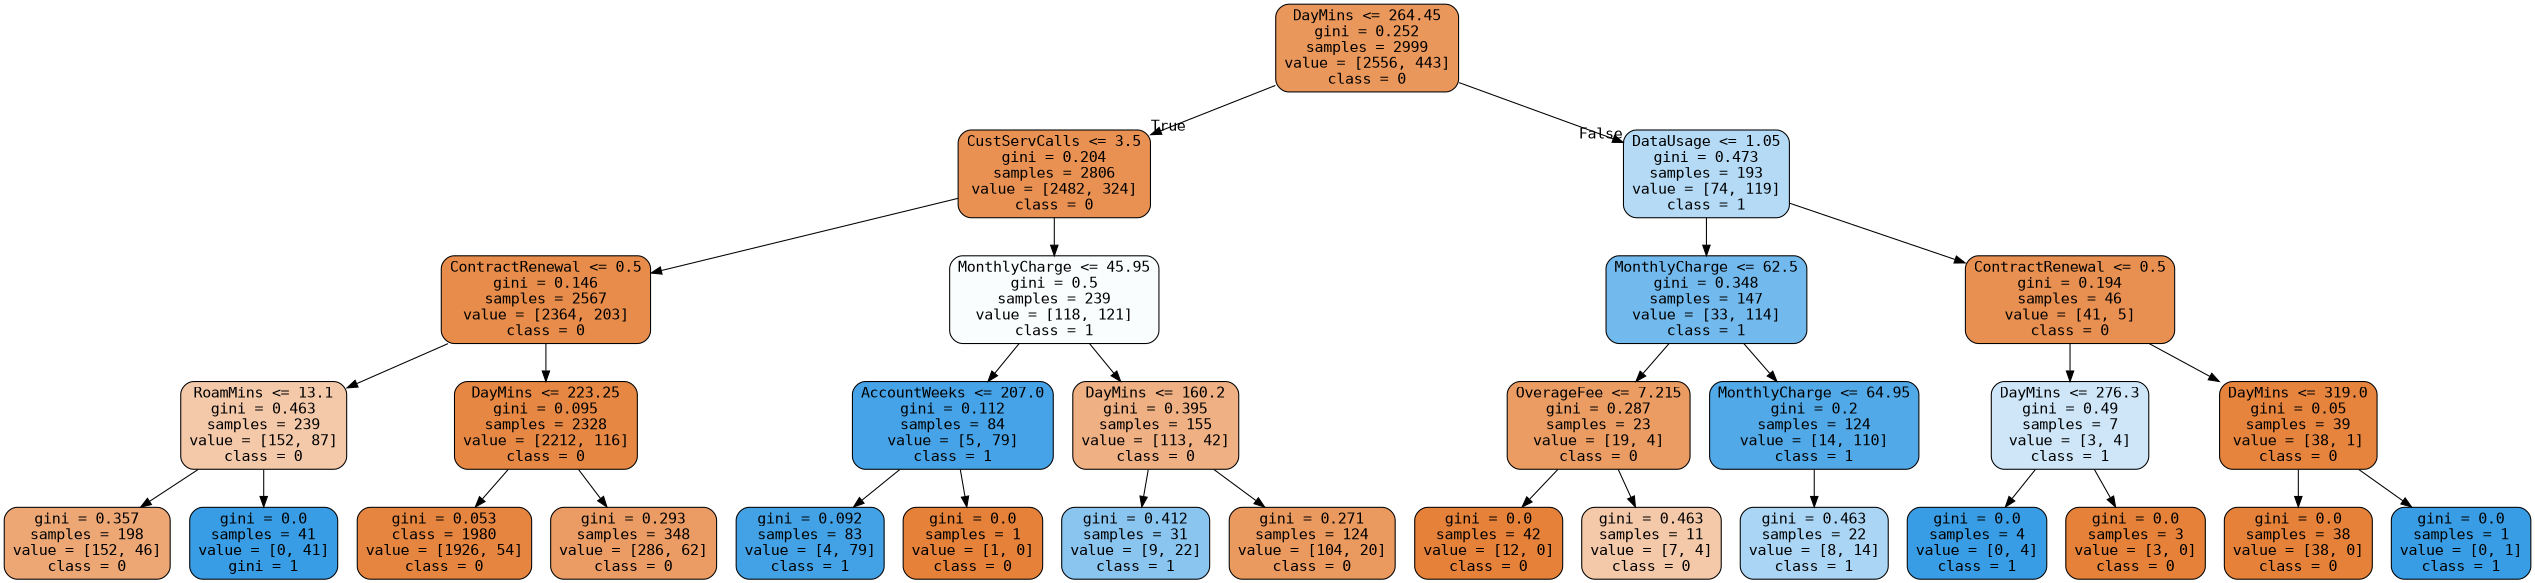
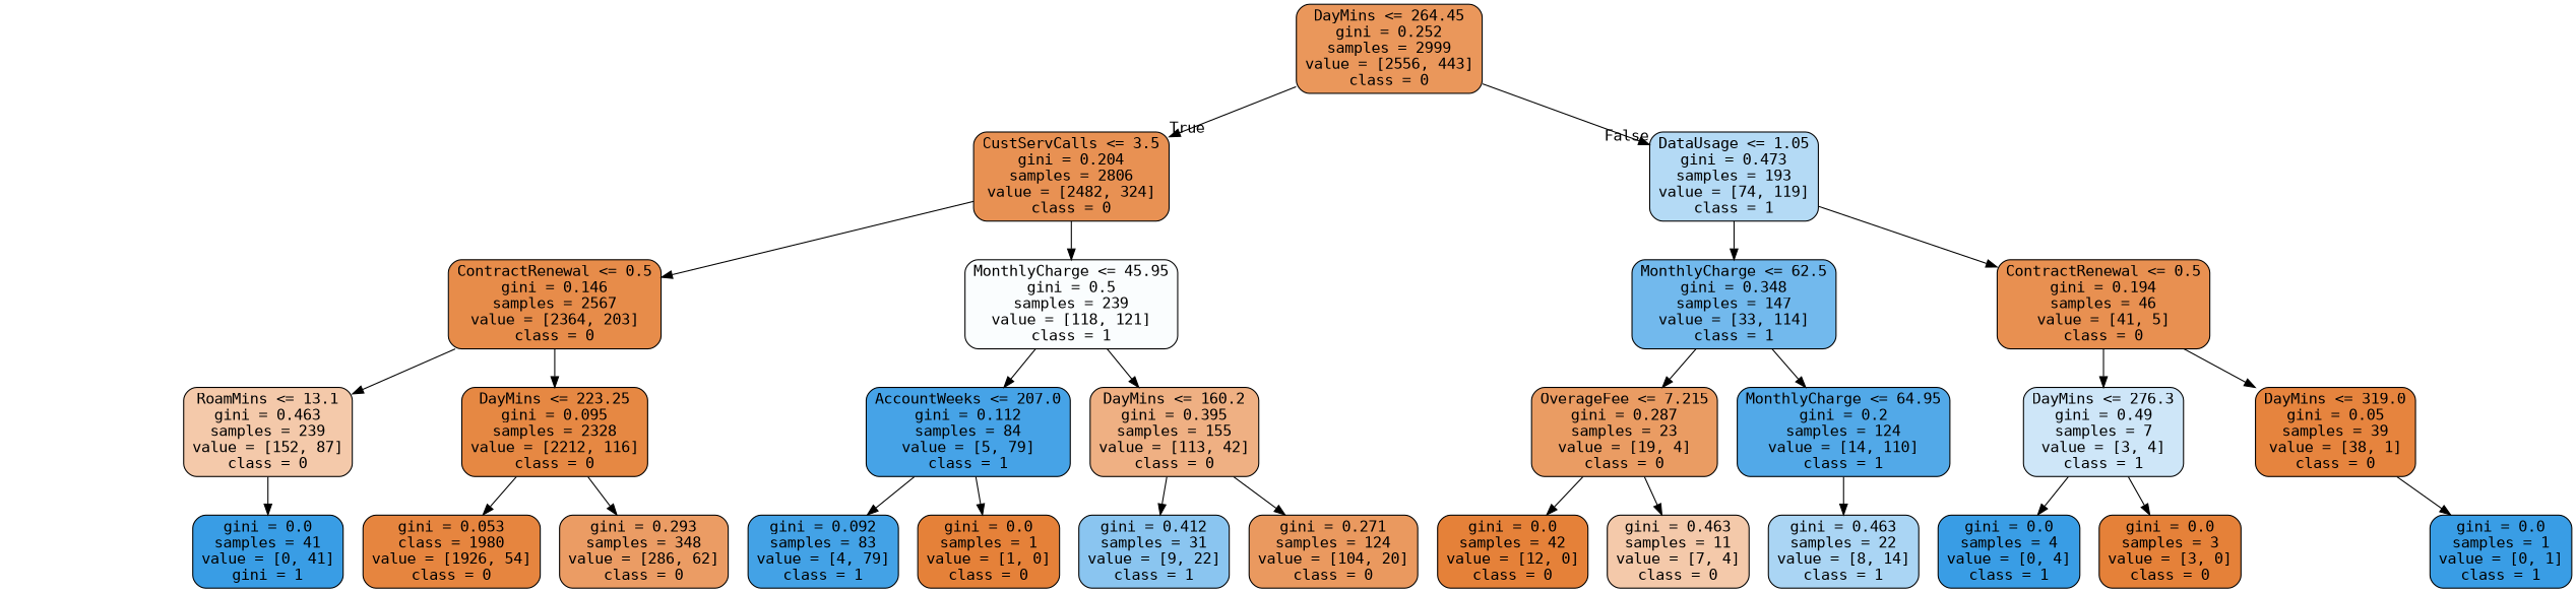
  digraph {
    fontname="DejaVu Sans Mono"
    node [color=black fillcolor="#e58139" fontname="DejaVu Sans Mono" shape=box style="filled, rounded"]
    edge [fontname="DejaVu Sans Mono"]
    n1 [fillcolor="#ea975b" label="DayMins <= 264.45\ngini = 0.252\nsamples = 2999\nvalue = [2556, 443]\nclass = 0"]
    n2 [fillcolor="#e89153" label="CustServCalls <= 3.5\ngini = 0.204\nsamples = 2806\nvalue = [2482, 324]\nclass = 0"]
    n3 [fillcolor="#b4daf5" label="DataUsage <= 1.05\ngini = 0.473\nsamples = 193\nvalue = [74, 119]\nclass = 1"]
    n4 [fillcolor="#e78c4a" label="ContractRenewal <= 0.5\ngini = 0.146\nsamples = 2567\nvalue = [2364, 203]\nclass = 0"]
    n5 [fillcolor="#fafdfe" label="MonthlyCharge <= 45.95\ngini = 0.5\nsamples = 239\nvalue = [118, 121]\nclass = 1"]
    n6 [fillcolor="#72b9ed" label="MonthlyCharge <= 62.5\ngini = 0.348\nsamples = 147\nvalue = [33, 114]\nclass = 1"]
    n7 [fillcolor="#e89051" label="ContractRenewal <= 0.5\ngini = 0.194\nsamples = 46\nvalue = [41, 5]\nclass = 0"]
    n8 [fillcolor="#f4c9aa" label="RoamMins <= 13.1\ngini = 0.463\nsamples = 239\nvalue = [152, 87]\nclass = 0"]
    n9 [fillcolor="#e68843" label="DayMins <= 223.25\ngini = 0.095\nsamples = 2328\nvalue = [2212, 116]\nclass = 0"]
    n10 [fillcolor="#46a3e7" label="AccountWeeks <= 207.0\ngini = 0.112\nsamples = 84\nvalue = [5, 79]\nclass = 1"]
    n11 [fillcolor="#efb083" label="DayMins <= 160.2\ngini = 0.395\nsamples = 155\nvalue = [113, 42]\nclass = 0"]
-   n12 [fillcolor="#eda775" label="gini = 0.357\nsamples = 198\nvalue = [152, 46]\nclass = 0"]
    n13 [fillcolor="#399de5" label="gini = 0.0\nsamples = 41\nvalue = [0, 41]\ngini = 1"]
    n14 [fillcolor="#e6853f" label="gini = 0.053\nclass = 1980\nvalue = [1926, 54]\nclass = 0"]
    n15 [fillcolor="#eb9c64" label="gini = 0.293\nsamples = 348\nvalue = [286, 62]\nclass = 0"]
    n16 [fillcolor="#43a2e6" label="gini = 0.092\nsamples = 83\nvalue = [4, 79]\nclass = 1"]
    n17 [label="gini = 0.0\nsamples = 1\nvalue = [1, 0]\nclass = 0"]
    n18 [fillcolor="#8ac5f0" label="gini = 0.412\nsamples = 31\nvalue = [9, 22]\nclass = 1"]
    n19 [fillcolor="#ea995f" label="gini = 0.271\nsamples = 124\nvalue = [104, 20]\nclass = 0"]
    n20 [fillcolor="#ea9c63" label="OverageFee <= 7.215\ngini = 0.287\nsamples = 23\nvalue = [19, 4]\nclass = 0"]
    n21 [fillcolor="#52a9e8" label="MonthlyCharge <= 64.95\ngini = 0.2\nsamples = 124\nvalue = [14, 110]\nclass = 1"]
    n22 [fillcolor="#cee6f8" label="DayMins <= 276.3\ngini = 0.49\nsamples = 7\nvalue = [3, 4]\nclass = 1"]
    n23 [fillcolor="#e6843e" label="DayMins <= 319.0\ngini = 0.05\nsamples = 39\nvalue = [38, 1]\nclass = 0"]
    n24 [label="gini = 0.0\nsamples = 42\nvalue = [12, 0]\nclass = 0"]
    n25 [fillcolor="#f4c9aa" label="gini = 0.463\nsamples = 11\nvalue = [7, 4]\nclass = 0"]
    n26 [fillcolor="#aad5f4" label="gini = 0.463\nsamples = 22\nvalue = [8, 14]\nclass = 1"]
    n27 [fillcolor="#399de5" label="gini = 0.0\nsamples = 4\nvalue = [0, 4]\nclass = 1"]
    n28 [label="gini = 0.0\nsamples = 3\nvalue = [3, 0]\nclass = 0"]
-   n29 [label="gini = 0.0\nsamples = 38\nvalue = [38, 0]\nclass = 0"]
    n30 [fillcolor="#399de5" label="gini = 0.0\nsamples = 1\nvalue = [0, 1]\nclass = 1"]
    n1 -> n2 [headlabel=True labelangle=45 labeldistance=2.5]
    n1 -> n3 [headlabel=False labelangle=-45 labeldistance=2.5]
    n2 -> n4
    n2 -> n5
    n3 -> n6
    n3 -> n7
    n4 -> n8
    n4 -> n9
    n5 -> n10
    n5 -> n11
    n6 -> n20
    n6 -> n21
    n7 -> n22
    n7 -> n23
-   n8 -> n12
    n8 -> n13
    n9 -> n14
    n9 -> n15
    n10 -> n16
    n10 -> n17
    n11 -> n18
    n11 -> n19
    n20 -> n24
    n20 -> n25
    n21 -> n26
    n22 -> n27
    n22 -> n28
-   n23 -> n29
    n23 -> n30
  }
